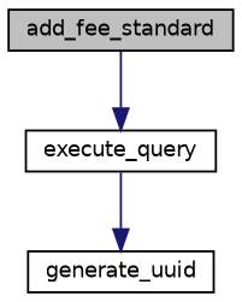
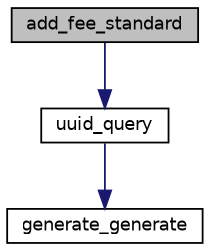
  digraph {
    rankdir=TB
    node [color=black fillcolor=white fontname=Helvetica fontsize=10 shape=record style=filled]
    edge [color=midnightblue fontname=Helvetica fontsize=10 labelfontname=Helvetica labelfontsize=10 style=solid]
    n1 [fillcolor=grey75 fontcolor=black height=0.2 label=add_fee_standard width=0.4]
-   n2 [height=0.2 label=execute_query width=0.4]
-   n3 [height=0.2 label=generate_uuid width=0.4]
+   n2 [height=0.2 label=uuid_query width=0.4]
+   n3 [height=0.2 label=generate_generate width=0.4]
    n1 -> n2
    n2 -> n3
  }
